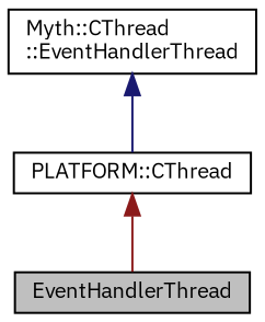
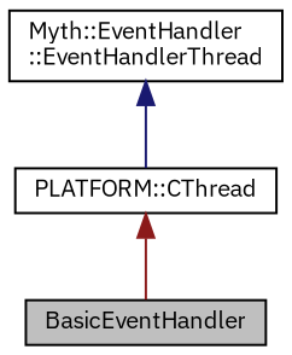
  digraph {
    fontname="IBM Plex Sans"
    node [color=black fillcolor=white fontname="IBM Plex Sans" fontsize=10 shape=record style=filled]
    edge [dir=back fontname="IBM Plex Sans" fontsize=10 labelfontname=Helvetica labelfontsize=10 style=solid]
-   n1 [fillcolor=grey75 fontcolor=black height=0.2 label=EventHandlerThread width=0.4]
-   n2 [height=0.2 label="Myth::CThread\l::EventHandlerThread" width=0.4]
+   n1 [fillcolor=grey75 fontcolor=black height=0.2 label=BasicEventHandler width=0.4]
+   n2 [height=0.2 label="Myth::EventHandler\l::EventHandlerThread" width=0.4]
    n3 [height=0.2 label="PLATFORM::CThread" width=0.4]
    n2 -> n3 [color=midnightblue]
    n3 -> n1 [color=firebrick4]
  }
